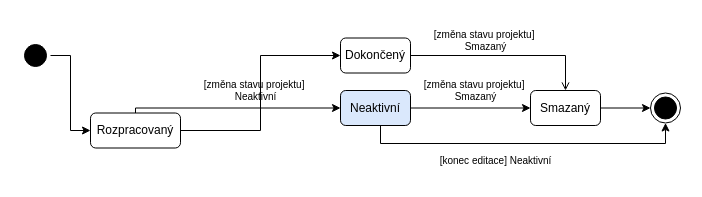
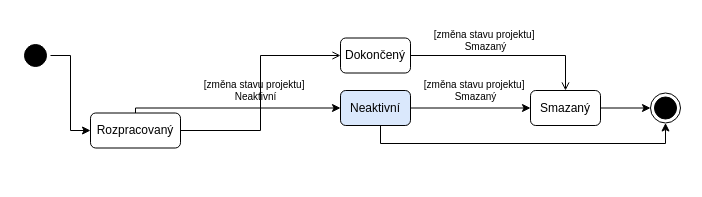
  <mxCell id="0" />
  <mxCell id="1" parent="0" />
  <mxCell id="2" style="edgeStyle=orthogonalEdgeStyle;rounded=0;orthogonalLoop=1;jettySize=auto;html=1;entryX=0;entryY=0.5;entryDx=0;entryDy=0;" edge="1" parent="1" source="3" target="7"><mxGeometry relative="1" as="geometry" /></mxCell>
  <mxCell id="3" value="" style="ellipse;html=1;shape=startState;fillColor=#000000;strokeColor=#000000;" vertex="1" parent="1"><mxGeometry x="20" y="40" width="30" height="30" as="geometry" /></mxCell>
  <mxCell id="4" value="" style="ellipse;html=1;shape=endState;fillColor=#000000;strokeColor=#000000;" vertex="1" parent="1"><mxGeometry x="650" y="92.5" width="30" height="30" as="geometry" /></mxCell>
- <mxCell id="5" style="edgeStyle=orthogonalEdgeStyle;rounded=0;orthogonalLoop=1;jettySize=auto;html=1;entryX=0;entryY=0.5;entryDx=0;entryDy=0;" edge="1" parent="1" source="7" target="9"><mxGeometry relative="1" as="geometry" /></mxCell>
+ <mxCell id="5" style="edgeStyle=orthogonalEdgeStyle;rounded=0;orthogonalLoop=1;jettySize=auto;html=1;entryX=0;entryY=0.5;entryDx=0;entryDy=0;endArrow=open;" edge="1" parent="1" source="7" target="9"><mxGeometry relative="1" as="geometry" /></mxCell>
  <mxCell id="6" style="edgeStyle=orthogonalEdgeStyle;rounded=0;orthogonalLoop=1;jettySize=auto;html=1;entryX=0;entryY=0.5;entryDx=0;entryDy=0;" edge="1" parent="1" source="7" target="12"><mxGeometry relative="1" as="geometry"><Array as="points"><mxPoint x="135" y="108" /></Array></mxGeometry></mxCell>
  <mxCell id="7" value="Rozpracovaný" style="rounded=1;whiteSpace=wrap;html=1;" vertex="1" parent="1"><mxGeometry x="90" y="112.5" width="90" height="35" as="geometry" /></mxCell>
  <mxCell id="8" style="edgeStyle=orthogonalEdgeStyle;rounded=0;orthogonalLoop=1;jettySize=auto;html=1;entryX=0.5;entryY=0;entryDx=0;entryDy=0;endArrow=open;" edge="1" parent="1" source="9" target="16"><mxGeometry relative="1" as="geometry" /></mxCell>
  <mxCell id="9" value="Dokončený" style="rounded=1;whiteSpace=wrap;html=1;" vertex="1" parent="1"><mxGeometry x="340" y="37.5" width="70" height="35" as="geometry" /></mxCell>
  <mxCell id="10" style="edgeStyle=orthogonalEdgeStyle;rounded=0;orthogonalLoop=1;jettySize=auto;html=1;entryX=0;entryY=0.5;entryDx=0;entryDy=0;" edge="1" parent="1" source="12" target="16"><mxGeometry relative="1" as="geometry" /></mxCell>
  <mxCell id="11" style="edgeStyle=orthogonalEdgeStyle;rounded=0;orthogonalLoop=1;jettySize=auto;html=1;entryX=0.5;entryY=1;entryDx=0;entryDy=0;" edge="1" parent="1" source="12" target="4"><mxGeometry relative="1" as="geometry"><Array as="points"><mxPoint x="380" y="143" /><mxPoint x="665" y="143" /></Array></mxGeometry></mxCell>
  <mxCell id="12" value="Neaktivní" style="rounded=1;whiteSpace=wrap;html=1;fillColor=#dae8fc;" vertex="1" parent="1"><mxGeometry x="340" y="90" width="70" height="35" as="geometry" /></mxCell>
  <mxCell id="13" value="[změna stavu projektu]&amp;nbsp;&lt;div&gt;Neaktivní&lt;/div&gt;" style="text;html=1;align=center;verticalAlign=middle;resizable=0;points=[];autosize=1;strokeColor=none;fillColor=none;fontSize=10;" vertex="1" parent="1"><mxGeometry x="190" y="70" width="130" height="40" as="geometry" /></mxCell>
  <mxCell id="14" value="[změna stavu projektu]&amp;nbsp;&lt;div&gt;Smazaný&lt;/div&gt;" style="text;html=1;align=center;verticalAlign=middle;resizable=0;points=[];autosize=1;strokeColor=none;fillColor=none;fontSize=10;" vertex="1" parent="1"><mxGeometry x="410" y="70" width="130" height="40" as="geometry" /></mxCell>
  <mxCell id="15" style="edgeStyle=orthogonalEdgeStyle;rounded=0;orthogonalLoop=1;jettySize=auto;html=1;entryX=0;entryY=0.5;entryDx=0;entryDy=0;" edge="1" parent="1" source="16" target="4"><mxGeometry relative="1" as="geometry" /></mxCell>
  <mxCell id="16" value="Smazaný" style="rounded=1;whiteSpace=wrap;html=1;" vertex="1" parent="1"><mxGeometry x="530" y="90" width="70" height="35" as="geometry" /></mxCell>
- <mxCell id="17" value="[konec editace] Neaktivní" style="text;html=1;align=center;verticalAlign=middle;resizable=0;points=[];autosize=1;strokeColor=none;fillColor=none;fontSize=10;" vertex="1" parent="1"><mxGeometry x="425" y="145" width="140" height="30" as="geometry" /></mxCell>
  <mxCell id="18" value="[změna stavu projektu]&amp;nbsp;&lt;div&gt;Smazaný&lt;/div&gt;" style="text;html=1;align=center;verticalAlign=middle;resizable=0;points=[];autosize=1;strokeColor=none;fillColor=none;fontSize=10;" vertex="1" parent="1"><mxGeometry x="420" y="20" width="130" height="40" as="geometry" /></mxCell>
